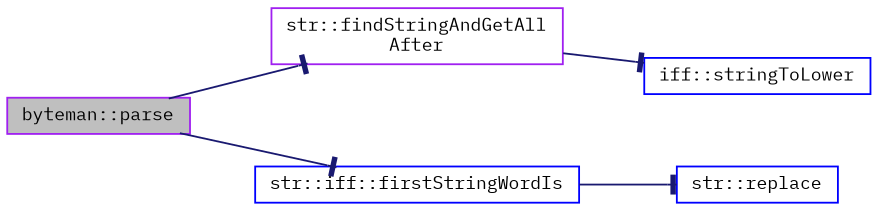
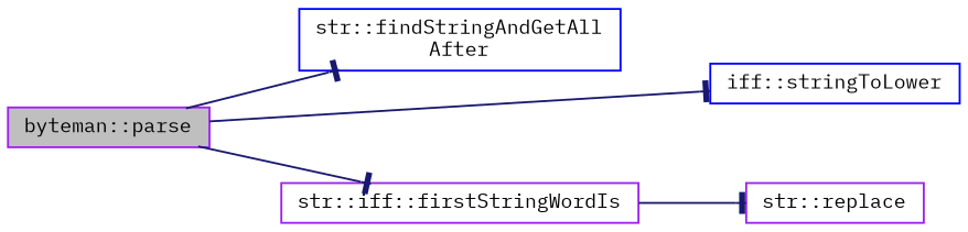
  digraph {
    fontname="IBM Plex Mono"
    rankdir=LR
    node [color=blue fillcolor=white fontname="IBM Plex Mono" fontsize=10 shape=record style=filled]
    edge [arrowhead=tee color=midnightblue fontname="IBM Plex Mono" fontsize=10 labelfontname=Helvetica labelfontsize=10 style=solid]
    n1 [color=purple fillcolor=grey75 fontcolor=black height=0.2 label="byteman::parse" width=0.4]
-   n2 [color=purple height=0.2 label="str::findStringAndGetAll\lAfter" width=0.4]
-   n3 [height=0.2 label="str::iff::firstStringWordIs" width=0.4]
+   n2 [height=0.2 label="str::findStringAndGetAll\lAfter" width=0.4]
+   n3 [color=purple height=0.2 label="str::iff::firstStringWordIs" width=0.4]
    n4 [height=0.2 label="iff::stringToLower" width=0.4]
-   n5 [height=0.2 label="str::replace" width=0.4]
+   n5 [color=purple height=0.2 label="str::replace" width=0.4]
    n1 -> n2
    n1 -> n3
-   n2 -> n4
+   n1 -> n4
    n3 -> n5
  }
